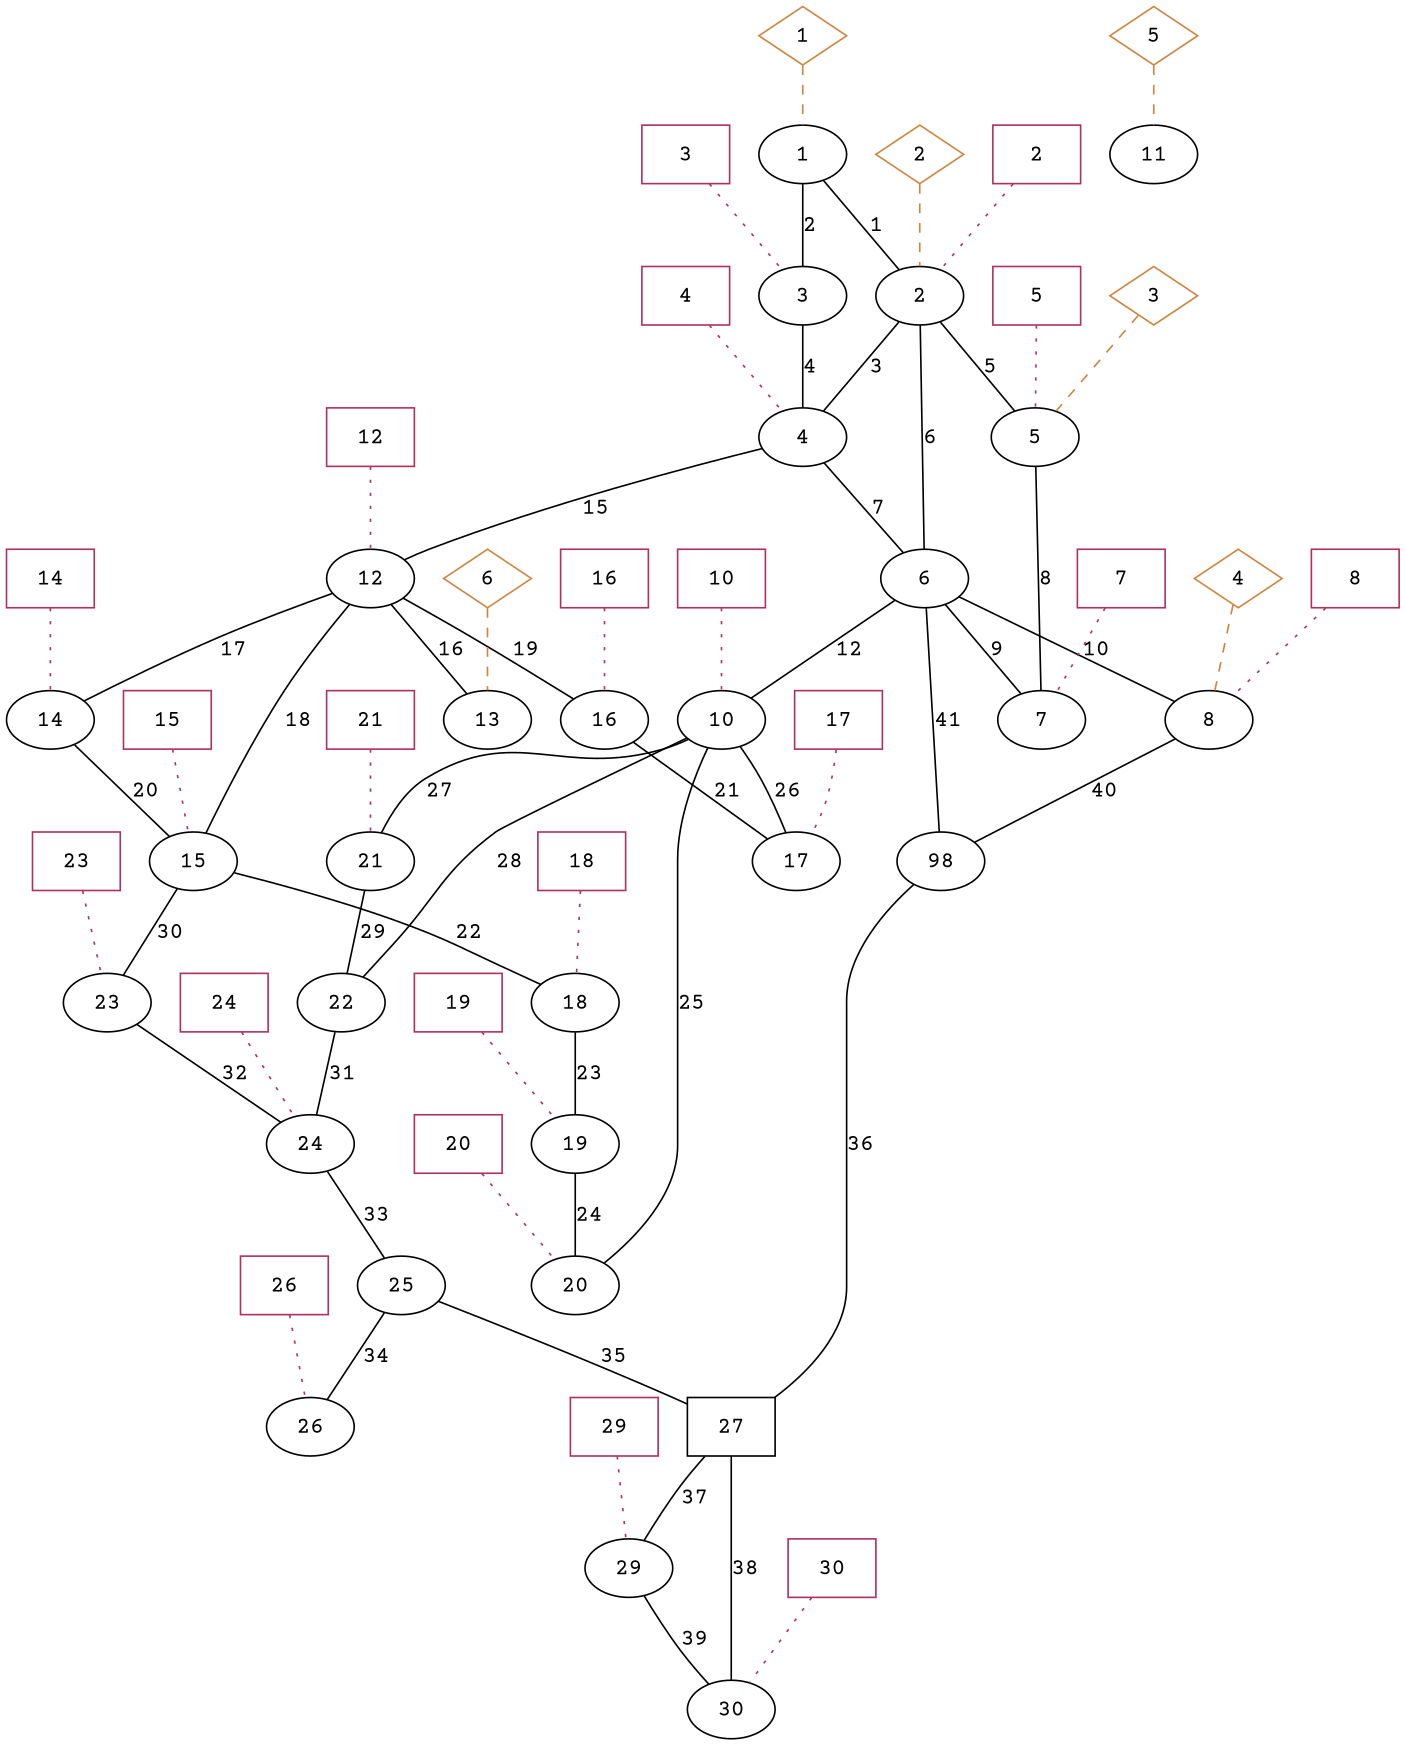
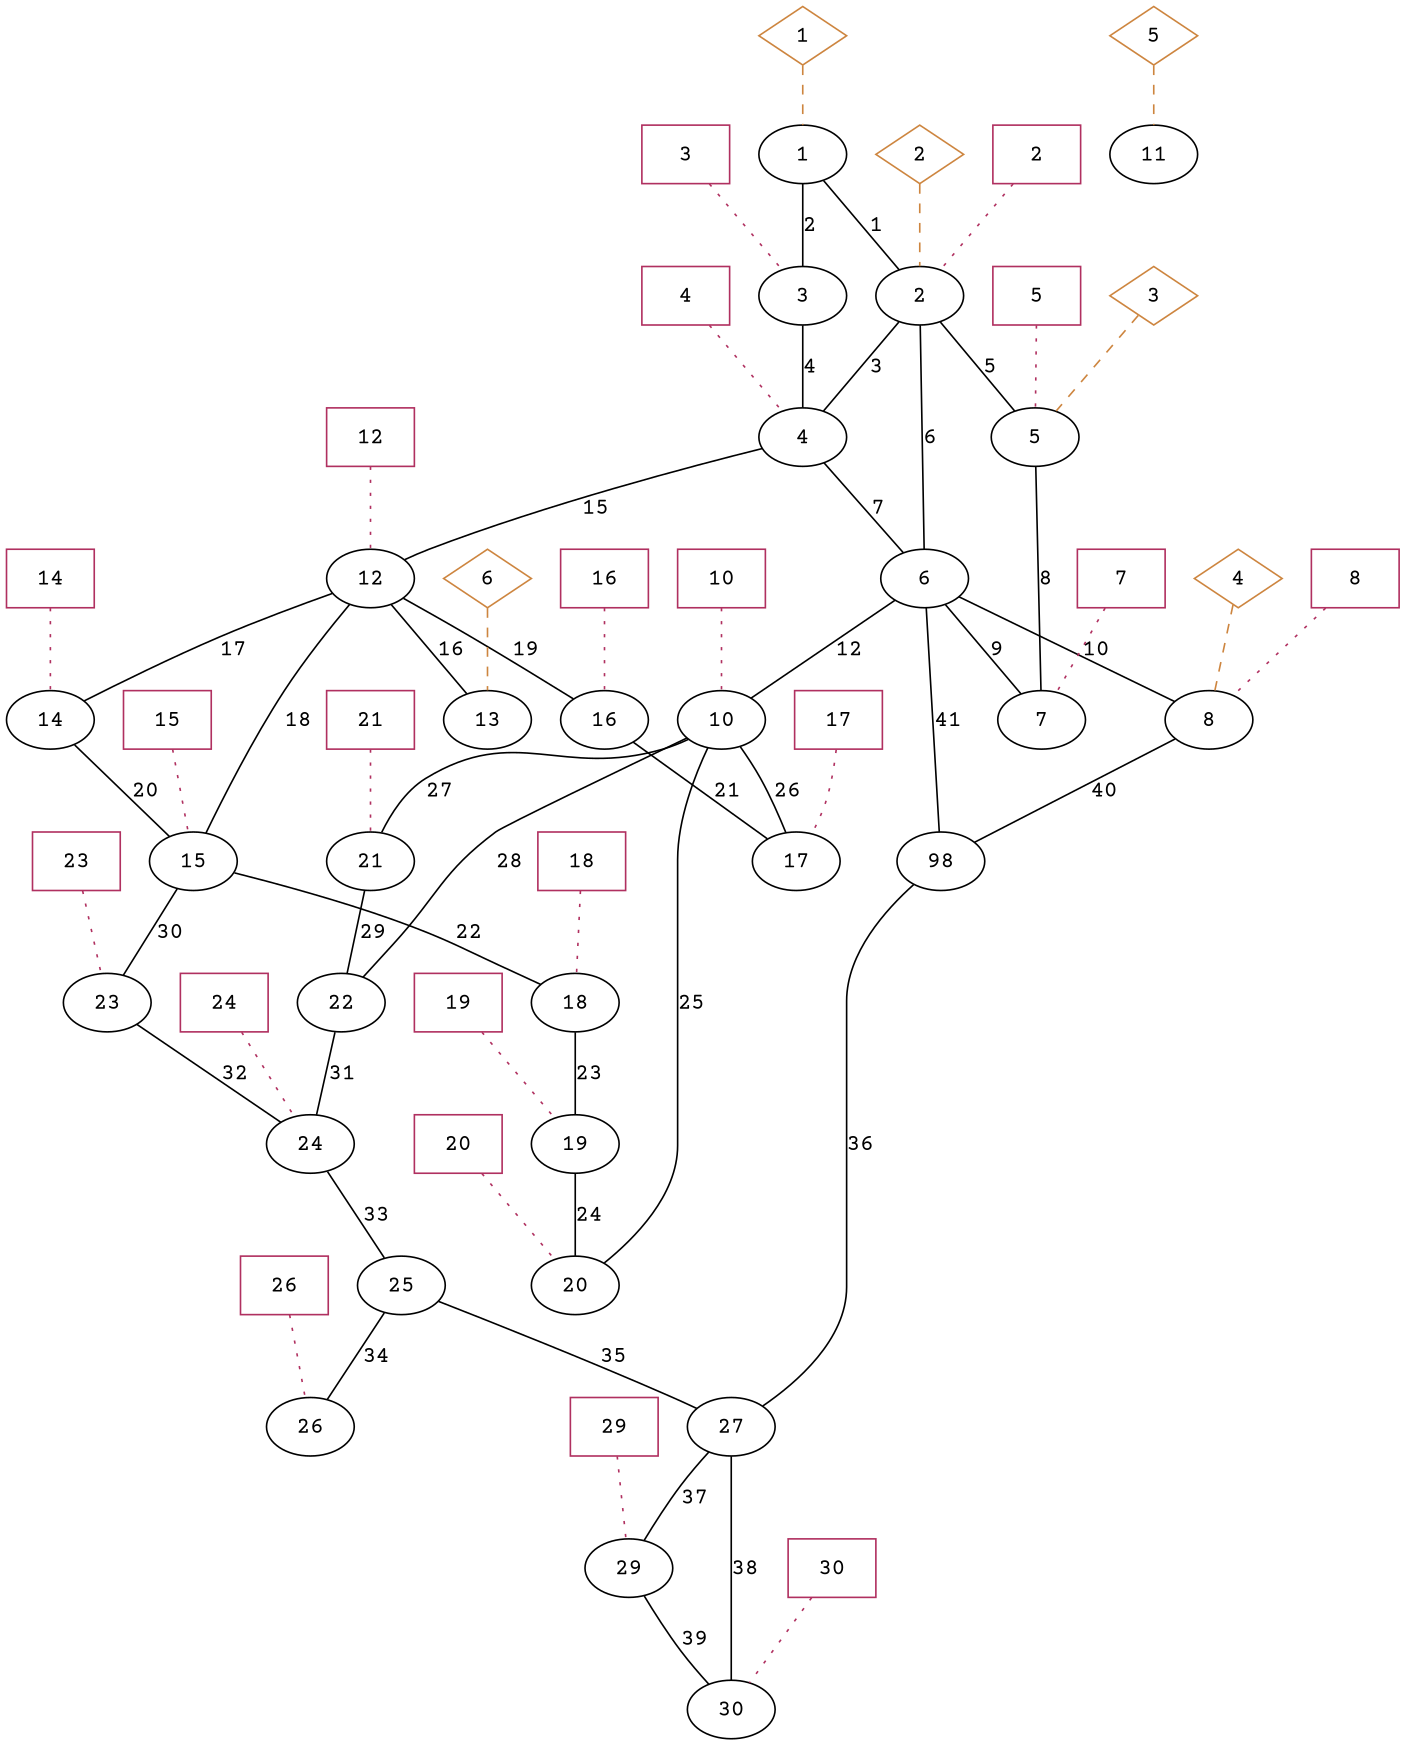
  graph {
    fontname="Courier Prime"
    node [fontname="Courier Prime"]
    edge [fontname="Courier Prime"]
    n1 [label=24]
    n2 [label=25]
-   n3 [label=27 shape=box]
+   n3 [label=27]
    n4 [label=26]
    n5 [label=4]
    n6 [label=12]
    n7 [label=6]
    n8 [label=13]
    n9 [label=15]
    n10 [label=16]
    n11 [label=14]
    n12 [label=98]
    n13 [label=7]
    n14 [label=8]
    n15 [label=10]
    n16 [label=1]
    n17 [label=2]
    n18 [label=3]
    n19 [label=5]
    n20 [label=23]
    n21 [label=18]
    n22 [label=17]
    n23 [label=29]
    n24 [label=30]
    n25 [label=20]
    n26 [label=22]
    n27 [label=21]
    n28 [label=11]
    n29 [label=19]
    n30 [color=maroon label=5 shape=box]
    n31 [color=maroon label=2 shape=box]
    n32 [color=maroon label=17 shape=box]
    n33 [color=maroon label=29 shape=box]
    n34 [color=maroon label=3 shape=box]
    n35 [color=maroon label=8 shape=box]
    n36 [color=maroon label=16 shape=box]
    n37 [color=maroon label=18 shape=box]
    n38 [color=maroon label=7 shape=box]
    n39 [color=maroon label=20 shape=box]
    n40 [color=maroon label=21 shape=box]
    n41 [color=maroon label=19 shape=box]
    n42 [color=maroon label=30 shape=box]
    n43 [color=maroon label=10 shape=box]
    n44 [color=maroon label=12 shape=box]
    n45 [color=maroon label=23 shape=box]
    n46 [color=maroon label=15 shape=box]
    n47 [color=maroon label=26 shape=box]
    n48 [color=maroon label=14 shape=box]
    n49 [color=maroon label=24 shape=box]
    n50 [color=maroon label=4 shape=box]
    n51 [color=peru label=4 shape=diamond]
    n52 [color=peru label=1 shape=diamond]
    n53 [color=peru label=5 shape=diamond]
    n54 [color=peru label=2 shape=diamond]
    n55 [color=peru label=6 shape=diamond]
    n56 [color=peru label=3 shape=diamond]
    n1 -- n2 [label=33]
    n2 -- n3 [label=35]
    n2 -- n4 [label=34]
    n3 -- n23 [label=37]
    n3 -- n24 [label=38]
    n5 -- n6 [label=15]
    n5 -- n7 [label=7]
    n6 -- n8 [label=16]
    n6 -- n9 [label=18]
    n6 -- n10 [label=19]
    n6 -- n11 [label=17]
    n7 -- n12 [label=41]
    n7 -- n13 [label=9]
    n7 -- n14 [label=10]
    n7 -- n15 [label=12]
    n9 -- n20 [label=30]
    n9 -- n21 [label=22]
    n10 -- n22 [label=21]
    n11 -- n9 [label=20]
    n12 -- n3 [label=36]
    n14 -- n12 [label=40]
    n15 -- n22 [label=26]
    n15 -- n25 [label=25]
    n15 -- n26 [label=28]
    n15 -- n27 [label=27]
    n16 -- n17 [label=1]
    n16 -- n18 [label=2]
    n17 -- n5 [label=3]
    n17 -- n7 [label=6]
    n17 -- n19 [label=5]
    n18 -- n5 [label=4]
    n19 -- n13 [label=8]
    n20 -- n1 [label=32]
    n21 -- n29 [label=23]
    n23 -- n24 [label=39]
    n26 -- n1 [label=31]
    n27 -- n26 [label=29]
    n29 -- n25 [label=24]
    n30 -- n19 [color=maroon style=dotted]
    n31 -- n17 [color=maroon style=dotted]
    n32 -- n22 [color=maroon style=dotted]
    n33 -- n23 [color=maroon style=dotted]
    n34 -- n18 [color=maroon style=dotted]
    n35 -- n14 [color=maroon style=dotted]
    n36 -- n10 [color=maroon style=dotted]
    n37 -- n21 [color=maroon style=dotted]
    n38 -- n13 [color=maroon style=dotted]
    n39 -- n25 [color=maroon style=dotted]
    n40 -- n27 [color=maroon style=dotted]
    n41 -- n29 [color=maroon style=dotted]
    n42 -- n24 [color=maroon style=dotted]
    n43 -- n15 [color=maroon style=dotted]
    n44 -- n6 [color=maroon style=dotted]
    n45 -- n20 [color=maroon style=dotted]
    n46 -- n9 [color=maroon style=dotted]
    n47 -- n4 [color=maroon style=dotted]
    n48 -- n11 [color=maroon style=dotted]
    n49 -- n1 [color=maroon style=dotted]
    n50 -- n5 [color=maroon style=dotted]
    n51 -- n14 [color=peru style=dashed]
    n52 -- n16 [color=peru style=dashed]
    n53 -- n28 [color=peru style=dashed]
    n54 -- n17 [color=peru style=dashed]
    n55 -- n8 [color=peru style=dashed]
    n56 -- n19 [color=peru style=dashed]
  }
